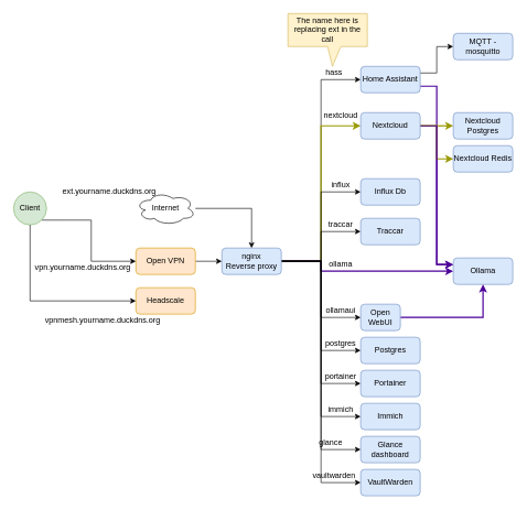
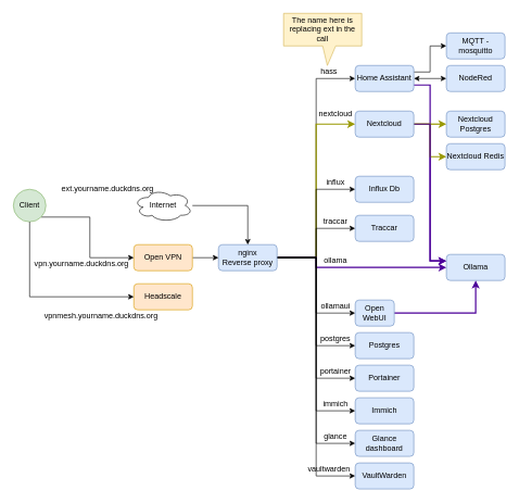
  <mxCell id="0" />
  <mxCell id="1" parent="0" />
  <mxCell id="2" style="edgeStyle=orthogonalEdgeStyle;rounded=0;orthogonalLoop=1;jettySize=auto;html=1;entryX=0;entryY=0.5;entryDx=0;entryDy=0;" parent="1" source="13" target="17" edge="1"><mxGeometry relative="1" as="geometry" /></mxCell>
  <mxCell id="3" style="edgeStyle=orthogonalEdgeStyle;rounded=0;orthogonalLoop=1;jettySize=auto;html=1;entryX=0;entryY=0.5;entryDx=0;entryDy=0;strokeColor=#999900;strokeWidth=2;" parent="1" source="13" target="21" edge="1"><mxGeometry relative="1" as="geometry" /></mxCell>
  <mxCell id="4" style="edgeStyle=orthogonalEdgeStyle;rounded=0;orthogonalLoop=1;jettySize=auto;html=1;entryX=0;entryY=0.5;entryDx=0;entryDy=0;" parent="1" source="13" target="24" edge="1"><mxGeometry relative="1" as="geometry" /></mxCell>
  <mxCell id="5" style="edgeStyle=orthogonalEdgeStyle;rounded=0;orthogonalLoop=1;jettySize=auto;html=1;entryX=0;entryY=0.5;entryDx=0;entryDy=0;strokeColor=#4C0099;strokeWidth=2;" parent="1" source="13" target="26" edge="1"><mxGeometry relative="1" as="geometry"><Array as="points"><mxPoint x="485" y="395" /><mxPoint x="485" y="410" /></Array></mxGeometry></mxCell>
  <mxCell id="6" style="edgeStyle=orthogonalEdgeStyle;rounded=0;orthogonalLoop=1;jettySize=auto;html=1;entryX=0;entryY=0.5;entryDx=0;entryDy=0;" parent="1" source="13" target="28" edge="1"><mxGeometry relative="1" as="geometry" /></mxCell>
  <mxCell id="7" style="edgeStyle=orthogonalEdgeStyle;rounded=0;orthogonalLoop=1;jettySize=auto;html=1;entryX=0;entryY=0.5;entryDx=0;entryDy=0;" parent="1" source="13" target="25" edge="1"><mxGeometry relative="1" as="geometry" /></mxCell>
  <mxCell id="8" style="edgeStyle=orthogonalEdgeStyle;rounded=0;orthogonalLoop=1;jettySize=auto;html=1;entryX=0;entryY=0.5;entryDx=0;entryDy=0;" parent="1" source="13" target="49" edge="1"><mxGeometry relative="1" as="geometry" /></mxCell>
  <mxCell id="9" style="edgeStyle=orthogonalEdgeStyle;rounded=0;orthogonalLoop=1;jettySize=auto;html=1;entryX=0;entryY=0.5;entryDx=0;entryDy=0;" parent="1" source="13" target="29" edge="1"><mxGeometry relative="1" as="geometry" /></mxCell>
  <mxCell id="10" style="edgeStyle=orthogonalEdgeStyle;rounded=0;orthogonalLoop=1;jettySize=auto;html=1;entryX=0;entryY=0.5;entryDx=0;entryDy=0;" parent="1" source="13" target="52" edge="1"><mxGeometry relative="1" as="geometry" /></mxCell>
  <mxCell id="11" style="edgeStyle=orthogonalEdgeStyle;rounded=0;orthogonalLoop=1;jettySize=auto;html=1;entryX=0;entryY=0.5;entryDx=0;entryDy=0;" parent="1" source="13" target="55" edge="1"><mxGeometry relative="1" as="geometry" /></mxCell>
  <mxCell id="12" style="edgeStyle=orthogonalEdgeStyle;rounded=0;orthogonalLoop=1;jettySize=auto;html=1;entryX=0;entryY=0.5;entryDx=0;entryDy=0;" parent="1" source="13" target="56" edge="1"><mxGeometry relative="1" as="geometry" /></mxCell>
  <mxCell id="13" value="nginx &lt;br&gt;Reverse proxy" style="rounded=1;whiteSpace=wrap;html=1;fillColor=#dae8fc;strokeColor=#6c8ebf;" parent="1" vertex="1"><mxGeometry x="335" y="375" width="90" height="40" as="geometry" /></mxCell>
  <mxCell id="14" style="edgeStyle=orthogonalEdgeStyle;rounded=0;orthogonalLoop=1;jettySize=auto;html=1;entryX=0;entryY=0.5;entryDx=0;entryDy=0;exitX=1;exitY=0.25;exitDx=0;exitDy=0;" parent="1" source="17" target="22" edge="1"><mxGeometry relative="1" as="geometry" /></mxCell>
+ <mxCell id="15" style="edgeStyle=orthogonalEdgeStyle;rounded=0;orthogonalLoop=1;jettySize=auto;html=1;startArrow=classic;startFill=1;" parent="1" source="17" target="23" edge="1"><mxGeometry relative="1" as="geometry" /></mxCell>
  <mxCell id="16" style="edgeStyle=orthogonalEdgeStyle;rounded=0;orthogonalLoop=1;jettySize=auto;html=1;entryX=0;entryY=0.25;entryDx=0;entryDy=0;startArrow=none;startFill=0;strokeColor=#4C0099;strokeWidth=2;exitX=1;exitY=0.75;exitDx=0;exitDy=0;" parent="1" source="17" target="26" edge="1"><mxGeometry relative="1" as="geometry" /></mxCell>
  <mxCell id="17" value="Home Assistant" style="rounded=1;whiteSpace=wrap;html=1;fillColor=#dae8fc;strokeColor=#6c8ebf;" parent="1" vertex="1"><mxGeometry x="545" y="100" width="90" height="40" as="geometry" /></mxCell>
  <mxCell id="18" style="edgeStyle=orthogonalEdgeStyle;rounded=0;orthogonalLoop=1;jettySize=auto;html=1;strokeColor=#999900;strokeWidth=2;" parent="1" source="21" target="30" edge="1"><mxGeometry relative="1" as="geometry" /></mxCell>
  <mxCell id="19" style="edgeStyle=orthogonalEdgeStyle;rounded=0;orthogonalLoop=1;jettySize=auto;html=1;entryX=0;entryY=0.5;entryDx=0;entryDy=0;strokeColor=#999900;strokeWidth=2;" parent="1" source="21" target="31" edge="1"><mxGeometry relative="1" as="geometry" /></mxCell>
  <mxCell id="20" style="edgeStyle=orthogonalEdgeStyle;rounded=0;orthogonalLoop=1;jettySize=auto;html=1;entryX=0;entryY=0.25;entryDx=0;entryDy=0;startArrow=none;startFill=0;strokeColor=#4C0099;strokeWidth=2;" parent="1" source="21" target="26" edge="1"><mxGeometry relative="1" as="geometry" /></mxCell>
  <mxCell id="21" value="Nextcloud" style="rounded=1;whiteSpace=wrap;html=1;fillColor=#dae8fc;strokeColor=#6c8ebf;" parent="1" vertex="1"><mxGeometry x="545" y="170" width="90" height="40" as="geometry" /></mxCell>
  <mxCell id="22" value="MQTT - mosquitto" style="rounded=1;whiteSpace=wrap;html=1;fillColor=#dae8fc;strokeColor=#6c8ebf;" parent="1" vertex="1"><mxGeometry x="685" y="50" width="90" height="40" as="geometry" /></mxCell>
+ <mxCell id="23" value="NodeRed" style="rounded=1;whiteSpace=wrap;html=1;fillColor=#dae8fc;strokeColor=#6c8ebf;" parent="1" vertex="1"><mxGeometry x="685" y="100" width="90" height="40" as="geometry" /></mxCell>
  <mxCell id="24" value="Influx Db" style="rounded=1;whiteSpace=wrap;html=1;fillColor=#dae8fc;strokeColor=#6c8ebf;" parent="1" vertex="1"><mxGeometry x="545" y="270" width="90" height="40" as="geometry" /></mxCell>
  <mxCell id="25" value="Traccar" style="rounded=1;whiteSpace=wrap;html=1;fillColor=#dae8fc;strokeColor=#6c8ebf;" parent="1" vertex="1"><mxGeometry x="545" y="330" width="90" height="40" as="geometry" /></mxCell>
  <mxCell id="26" value="Ollama" style="rounded=1;whiteSpace=wrap;html=1;fillColor=#dae8fc;strokeColor=#6c8ebf;" parent="1" vertex="1"><mxGeometry x="685" y="390" width="90" height="40" as="geometry" /></mxCell>
  <mxCell id="27" style="edgeStyle=orthogonalEdgeStyle;rounded=0;orthogonalLoop=1;jettySize=auto;html=1;entryX=0.5;entryY=1;entryDx=0;entryDy=0;strokeColor=#4C0099;strokeWidth=2;" parent="1" source="28" target="26" edge="1"><mxGeometry relative="1" as="geometry" /></mxCell>
  <mxCell id="28" value="Open WebUI" style="rounded=1;whiteSpace=wrap;html=1;fillColor=#dae8fc;strokeColor=#6c8ebf;" parent="1" vertex="1"><mxGeometry x="545" y="460" width="60" height="40" as="geometry" /></mxCell>
  <mxCell id="29" value="Postgres" style="rounded=1;whiteSpace=wrap;html=1;fillColor=#dae8fc;strokeColor=#6c8ebf;" parent="1" vertex="1"><mxGeometry x="545" y="510" width="90" height="40" as="geometry" /></mxCell>
  <mxCell id="30" value="Nextcloud Postgres" style="rounded=1;whiteSpace=wrap;html=1;fillColor=#dae8fc;strokeColor=#6c8ebf;" parent="1" vertex="1"><mxGeometry x="685" y="170" width="90" height="40" as="geometry" /></mxCell>
  <mxCell id="31" value="Nextcloud Redis" style="rounded=1;whiteSpace=wrap;html=1;fillColor=#dae8fc;strokeColor=#6c8ebf;" parent="1" vertex="1"><mxGeometry x="685" y="220" width="90" height="40" as="geometry" /></mxCell>
  <mxCell id="32" style="edgeStyle=orthogonalEdgeStyle;rounded=0;orthogonalLoop=1;jettySize=auto;html=1;entryX=0;entryY=0.5;entryDx=0;entryDy=0;startArrow=none;startFill=0;" parent="1" source="33" target="13" edge="1"><mxGeometry relative="1" as="geometry" /></mxCell>
  <mxCell id="33" value="Open VPN" style="rounded=1;whiteSpace=wrap;html=1;fillColor=#ffe6cc;strokeColor=#d79b00;" parent="1" vertex="1"><mxGeometry x="205" y="375" width="90" height="40" as="geometry" /></mxCell>
  <mxCell id="34" style="edgeStyle=orthogonalEdgeStyle;rounded=0;orthogonalLoop=1;jettySize=auto;html=1;startArrow=none;startFill=0;strokeColor=#000000;strokeWidth=1;entryX=0;entryY=0.5;entryDx=0;entryDy=0;exitX=1;exitY=1;exitDx=0;exitDy=0;" parent="1" source="37" target="33" edge="1"><mxGeometry relative="1" as="geometry"><mxPoint x="95" y="325" as="sourcePoint" /></mxGeometry></mxCell>
  <mxCell id="35" style="edgeStyle=orthogonalEdgeStyle;rounded=0;orthogonalLoop=1;jettySize=auto;html=1;entryX=0.5;entryY=0;entryDx=0;entryDy=0;startArrow=none;startFill=0;strokeColor=#000000;strokeWidth=1;" parent="1" source="36" target="13" edge="1"><mxGeometry relative="1" as="geometry" /></mxCell>
  <mxCell id="36" value="Internet" style="ellipse;shape=cloud;whiteSpace=wrap;html=1;" parent="1" vertex="1"><mxGeometry x="205" y="290" width="90" height="50" as="geometry" /></mxCell>
  <mxCell id="37" value="Client" style="ellipse;whiteSpace=wrap;html=1;aspect=fixed;fillColor=#d5e8d4;strokeColor=#82b366;" parent="1" vertex="1"><mxGeometry x="20" y="290" width="50" height="50" as="geometry" /></mxCell>
  <mxCell id="38" value="vpn.yourname.duckdns.org" style="text;html=1;strokeColor=none;fillColor=none;align=center;verticalAlign=middle;whiteSpace=wrap;rounded=0;" parent="1" vertex="1"><mxGeometry x="65" y="395" width="120" height="20" as="geometry" /></mxCell>
  <mxCell id="39" value="ext.yourname.duckdns.org" style="text;html=1;strokeColor=none;fillColor=none;align=center;verticalAlign=middle;whiteSpace=wrap;rounded=0;" parent="1" vertex="1"><mxGeometry x="105" y="280" width="120" height="20" as="geometry" /></mxCell>
  <mxCell id="40" value="hass" style="text;html=1;strokeColor=none;fillColor=none;align=center;verticalAlign=middle;whiteSpace=wrap;rounded=0;" parent="1" vertex="1"><mxGeometry x="485" y="100" width="40" height="20" as="geometry" /></mxCell>
  <mxCell id="41" value="nextcloud" style="text;html=1;strokeColor=none;fillColor=none;align=center;verticalAlign=middle;whiteSpace=wrap;rounded=0;" parent="1" vertex="1"><mxGeometry x="495" y="165" width="40" height="20" as="geometry" /></mxCell>
  <mxCell id="42" value="influx" style="text;html=1;strokeColor=none;fillColor=none;align=center;verticalAlign=middle;whiteSpace=wrap;rounded=0;" parent="1" vertex="1"><mxGeometry x="495" y="270" width="40" height="20" as="geometry" /></mxCell>
  <mxCell id="43" value="traccar" style="text;html=1;strokeColor=none;fillColor=none;align=center;verticalAlign=middle;whiteSpace=wrap;rounded=0;" parent="1" vertex="1"><mxGeometry x="495" y="330" width="40" height="20" as="geometry" /></mxCell>
  <mxCell id="44" value="ollama" style="text;html=1;strokeColor=none;fillColor=none;align=center;verticalAlign=middle;whiteSpace=wrap;rounded=0;" parent="1" vertex="1"><mxGeometry x="495" y="390" width="40" height="20" as="geometry" /></mxCell>
  <mxCell id="45" value="ollamaui" style="text;html=1;strokeColor=none;fillColor=none;align=center;verticalAlign=middle;whiteSpace=wrap;rounded=0;" parent="1" vertex="1"><mxGeometry x="495" y="460" width="40" height="20" as="geometry" /></mxCell>
  <mxCell id="46" value="Headscale" style="rounded=1;whiteSpace=wrap;html=1;fillColor=#ffe6cc;strokeColor=#d79b00;" parent="1" vertex="1"><mxGeometry x="205" y="435" width="90" height="40" as="geometry" /></mxCell>
  <mxCell id="47" style="edgeStyle=orthogonalEdgeStyle;rounded=0;orthogonalLoop=1;jettySize=auto;html=1;startArrow=none;startFill=0;strokeColor=#000000;strokeWidth=1;entryX=0;entryY=0.5;entryDx=0;entryDy=0;exitX=0.5;exitY=1;exitDx=0;exitDy=0;" parent="1" source="37" target="46" edge="1"><mxGeometry relative="1" as="geometry"><mxPoint x="108" y="343" as="sourcePoint" /><mxPoint x="215" y="405" as="targetPoint" /></mxGeometry></mxCell>
  <mxCell id="48" value="vpnmesh.yourname.duckdns.org" style="text;html=1;strokeColor=none;fillColor=none;align=center;verticalAlign=middle;whiteSpace=wrap;rounded=0;" parent="1" vertex="1"><mxGeometry x="95" y="475" width="120" height="20" as="geometry" /></mxCell>
  <mxCell id="49" value="Portainer" style="rounded=1;whiteSpace=wrap;html=1;fillColor=#dae8fc;strokeColor=#6c8ebf;" parent="1" vertex="1"><mxGeometry x="545" y="560" width="90" height="40" as="geometry" /></mxCell>
  <mxCell id="50" value="postgres" style="text;html=1;strokeColor=none;fillColor=none;align=center;verticalAlign=middle;whiteSpace=wrap;rounded=0;" parent="1" vertex="1"><mxGeometry x="495" y="510" width="40" height="20" as="geometry" /></mxCell>
  <mxCell id="51" value="portainer" style="text;html=1;strokeColor=none;fillColor=none;align=center;verticalAlign=middle;whiteSpace=wrap;rounded=0;" parent="1" vertex="1"><mxGeometry x="495" y="560" width="40" height="20" as="geometry" /></mxCell>
  <mxCell id="52" value="Immich" style="rounded=1;whiteSpace=wrap;html=1;fillColor=#dae8fc;strokeColor=#6c8ebf;" parent="1" vertex="1"><mxGeometry x="545" y="610" width="90" height="40" as="geometry" /></mxCell>
  <mxCell id="53" value="immich" style="text;html=1;strokeColor=none;fillColor=none;align=center;verticalAlign=middle;whiteSpace=wrap;rounded=0;" parent="1" vertex="1"><mxGeometry x="495" y="610" width="40" height="20" as="geometry" /></mxCell>
  <mxCell id="54" value="The name here is replacing ext in the call" style="shape=callout;whiteSpace=wrap;html=1;perimeter=calloutPerimeter;fillColor=#fff2cc;strokeColor=#d6b656;position2=0.56;" parent="1" vertex="1"><mxGeometry x="435" y="20" width="120" height="80" as="geometry" /></mxCell>
  <mxCell id="55" value="Glance&lt;br&gt;dashboard" style="rounded=1;whiteSpace=wrap;html=1;fillColor=#dae8fc;strokeColor=#6c8ebf;" parent="1" vertex="1"><mxGeometry x="545" y="660" width="90" height="40" as="geometry" /></mxCell>
  <mxCell id="56" value="VaultWarden" style="rounded=1;whiteSpace=wrap;html=1;fillColor=#dae8fc;strokeColor=#6c8ebf;" parent="1" vertex="1"><mxGeometry x="545" y="710" width="90" height="40" as="geometry" /></mxCell>
- <mxCell id="57" value="glance" style="text;html=1;strokeColor=none;fillColor=none;align=center;verticalAlign=middle;whiteSpace=wrap;rounded=0;" parent="1" vertex="1"><mxGeometry x="480" y="660" width="40" height="20" as="geometry" /></mxCell>
+ <mxCell id="57" value="glance" style="text;html=1;strokeColor=none;fillColor=none;align=center;verticalAlign=middle;whiteSpace=wrap;rounded=0;" parent="1" vertex="1"><mxGeometry x="495" y="660" width="40" height="20" as="geometry" /></mxCell>
  <mxCell id="58" value="vaultwarden" style="text;html=1;strokeColor=none;fillColor=none;align=center;verticalAlign=middle;whiteSpace=wrap;rounded=0;" parent="1" vertex="1"><mxGeometry x="485" y="710" width="40" height="20" as="geometry" /></mxCell>
